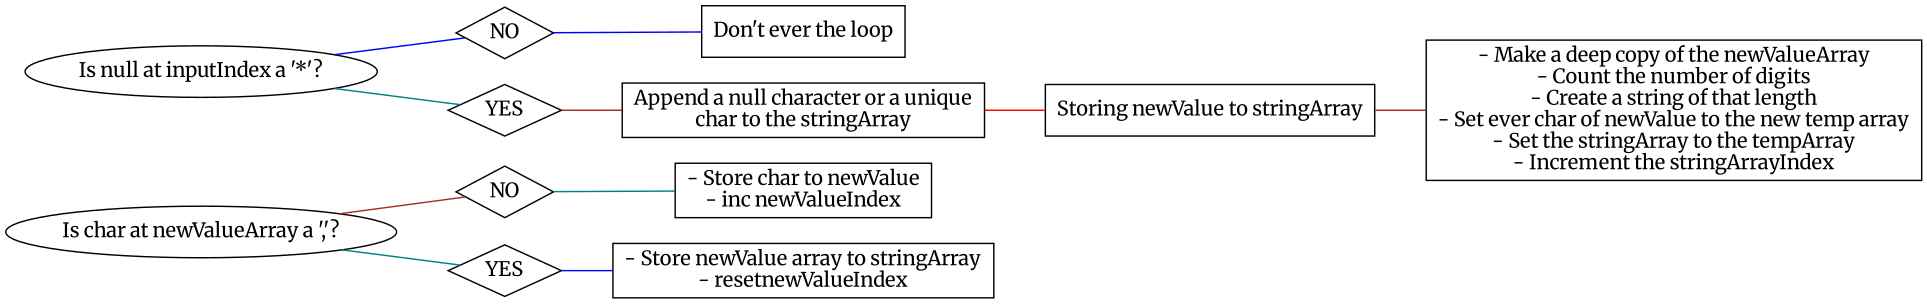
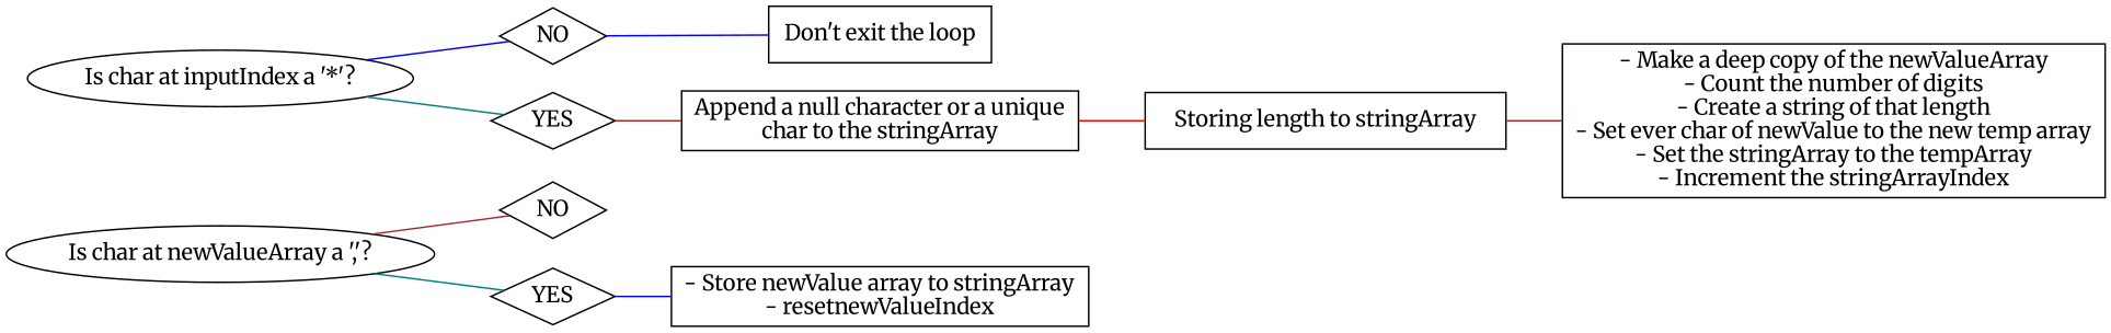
  graph {
    fontname=Merriweather
    labeljust=l
    rankdir=LR
    node [fontname=Merriweather shape=box]
    edge [color=brown fontname=Merriweather]
    n1 [label="Is char at newValueArray a ','?" shape=ellipse]
    n2 [label=NO shape=diamond]
    n3 [label=YES shape=diamond]
-   "- Store char to newValue\n- inc newValueIndex"
    "- Store newValue array to stringArray\n- resetnewValueIndex"
    n6 [label=NO shape=diamond]
-   "Don't exit the loop" [label="Don't ever the loop"]
+   "Don't exit the loop"
    n8 [label=YES shape=diamond]
    "Append a null character or a unique\nchar to the stringArray"
-   n10 [label="Storing newValue to stringArray"]
-   n11 [label="Is null at inputIndex a '*'?" shape=ellipse]
+   n10 [label="Storing length to stringArray"]
+   n11 [label="Is char at inputIndex a '*'?" shape=ellipse]
    "- Make a deep copy of the newValueArray\n- Count the number of digits\n- Create a string of that length\n- Set ever char of newValue to the new temp array\n- Set the stringArray to the tempArray\n- Increment the stringArrayIndex"
    n1 -- n2
    n1 -- n3 [color=teal]
-   n2 -- "- Store char to newValue\n- inc newValueIndex" [color=teal]
    n3 -- "- Store newValue array to stringArray\n- resetnewValueIndex" [color=blue]
    n6 -- "Don't exit the loop" [color=blue]
    n8 -- "Append a null character or a unique\nchar to the stringArray"
    "Append a null character or a unique\nchar to the stringArray" -- n10 [color=red]
    n10 -- "- Make a deep copy of the newValueArray\n- Count the number of digits\n- Create a string of that length\n- Set ever char of newValue to the new temp array\n- Set the stringArray to the tempArray\n- Increment the stringArrayIndex"
    n11 -- n6 [color=blue]
    n11 -- n8 [color=teal]
  }
